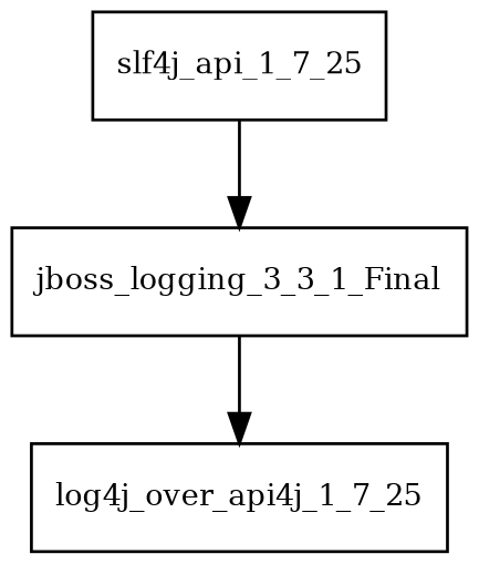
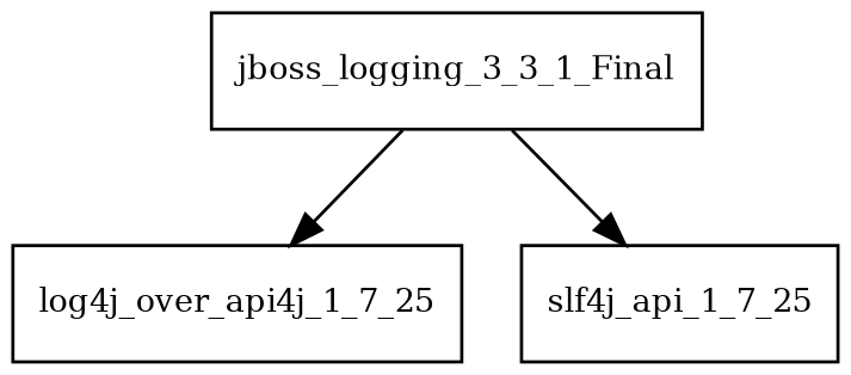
  digraph {
    node [fontsize=10.0 shape=box]
    n1 [label=log4j_over_api4j_1_7_25]
    jboss_logging_3_3_1_Final
    slf4j_api_1_7_25
    jboss_logging_3_3_1_Final -> n1
-   slf4j_api_1_7_25 -> jboss_logging_3_3_1_Final
+   jboss_logging_3_3_1_Final -> slf4j_api_1_7_25
  }
